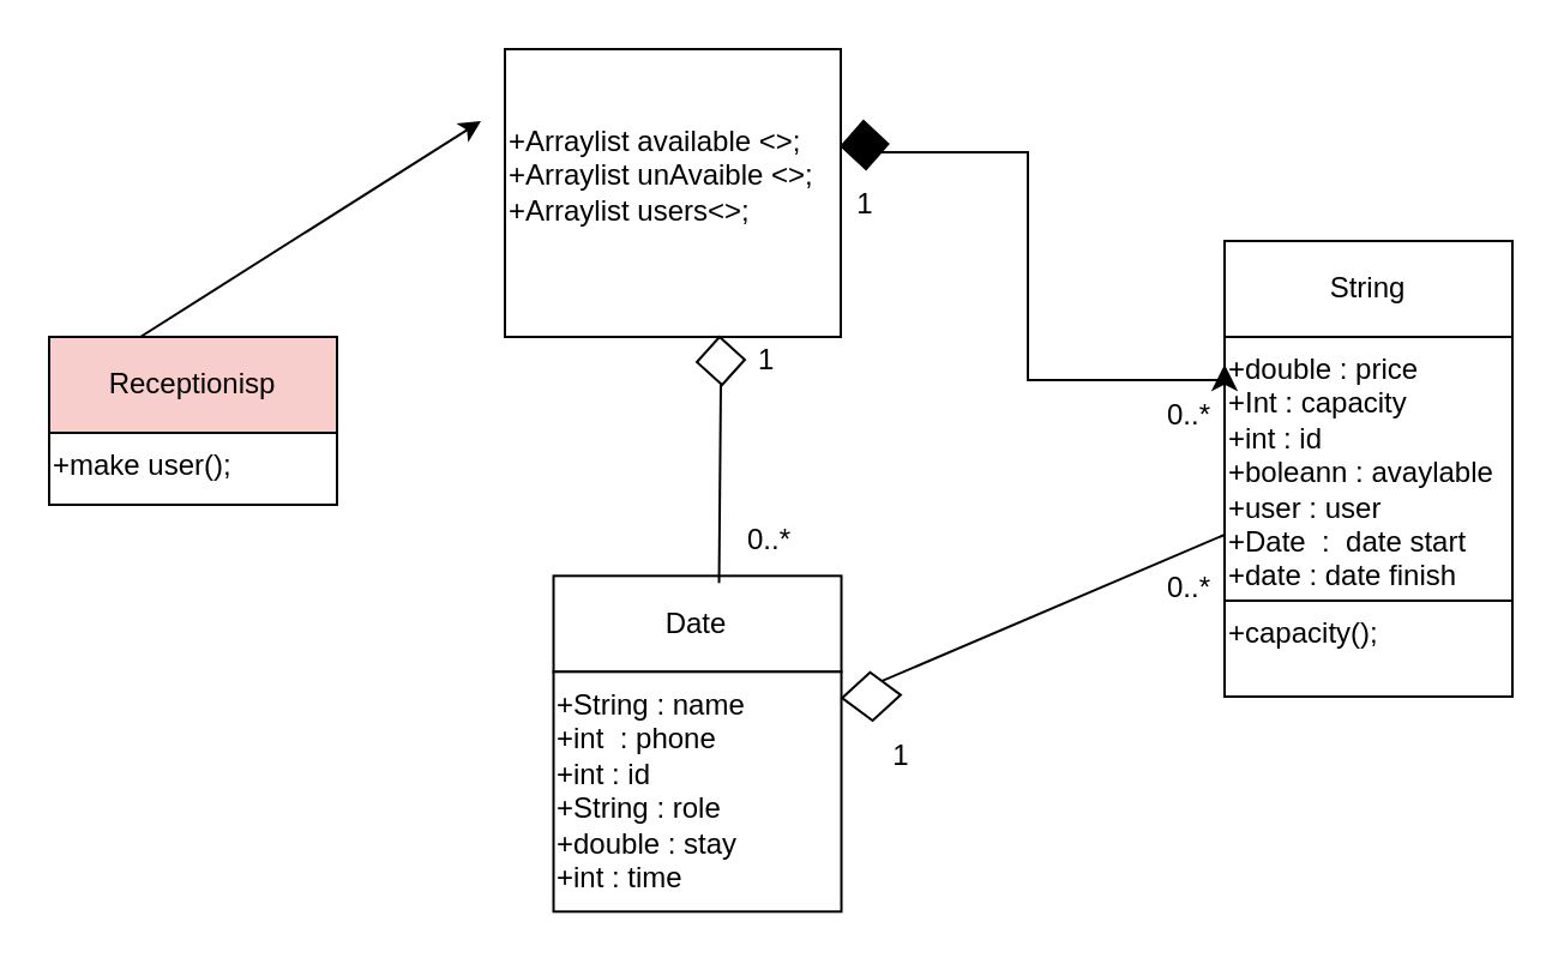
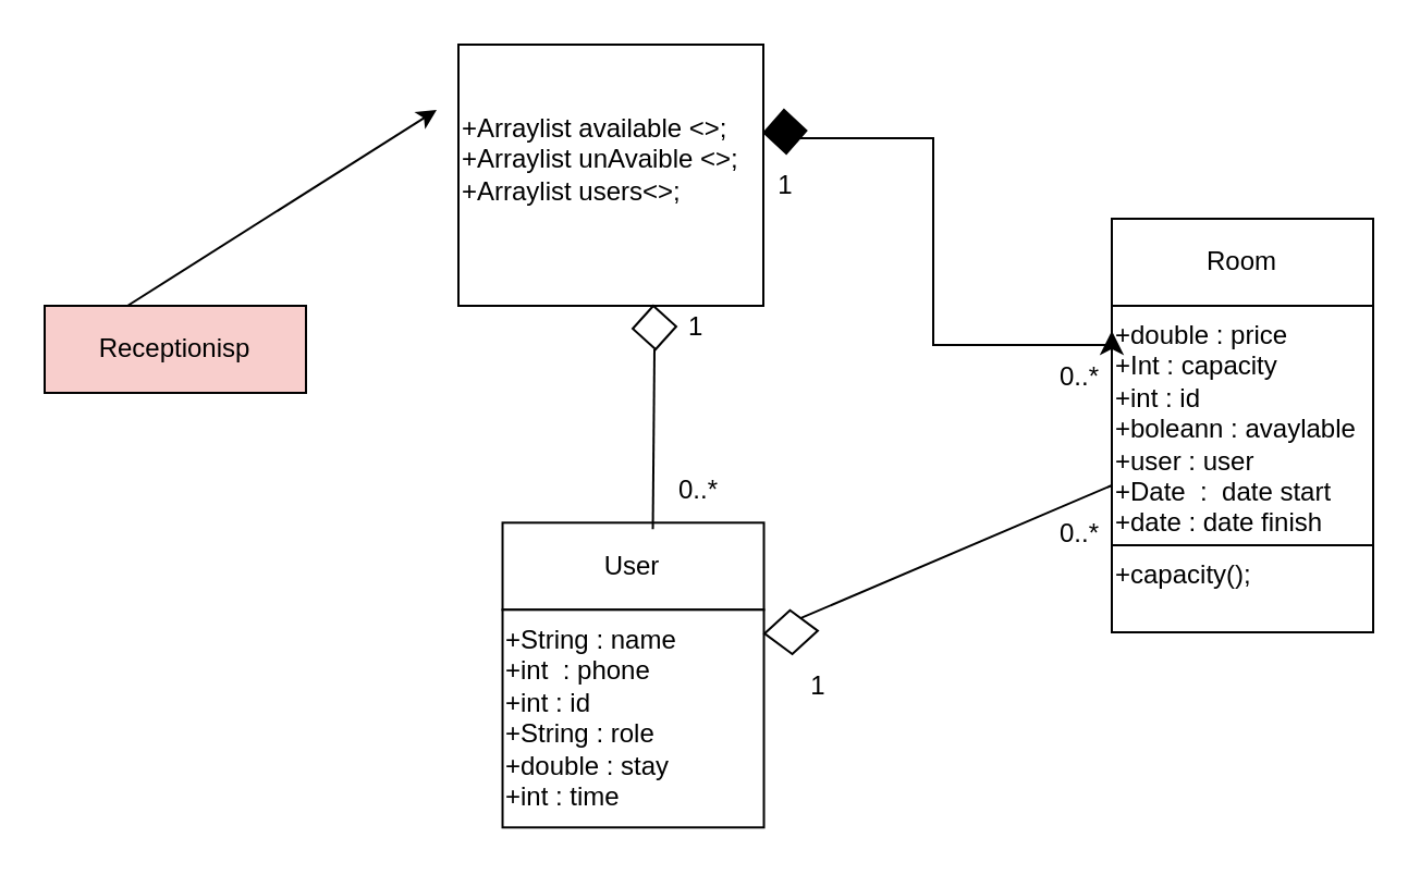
  <mxCell id="0" />
  <mxCell id="1" parent="0" />
  <mxCell id="2" value="+Arraylist available &amp;lt;&amp;gt;;&lt;br&gt;+Arraylist unAvaible &amp;lt;&amp;gt;;&lt;br&gt;+Arraylist users&amp;lt;&amp;gt;;&lt;div&gt;&lt;br&gt;&lt;/div&gt;" style="rounded=0;whiteSpace=wrap;html=1;align=left;" vertex="1" parent="1"><mxGeometry x="210" y="20" width="140" height="120" as="geometry" /></mxCell>
- <mxCell id="3" value="String" style="rounded=0;whiteSpace=wrap;html=1;" vertex="1" parent="1"><mxGeometry x="510" y="100" width="120" height="40" as="geometry" /></mxCell>
+ <mxCell id="3" value="Room" style="rounded=0;whiteSpace=wrap;html=1;" vertex="1" parent="1"><mxGeometry x="510" y="100" width="120" height="40" as="geometry" /></mxCell>
  <mxCell id="4" value="" style="edgeStyle=orthogonalEdgeStyle;rounded=0;orthogonalLoop=1;jettySize=auto;html=1;" edge="1" parent="1" source="5" target="10"><mxGeometry relative="1" as="geometry" /></mxCell>
  <mxCell id="5" value="+double : price&lt;br&gt;+Int : capacity&lt;br&gt;+int : id&lt;br&gt;+boleann : avaylable&lt;br&gt;+user : user&lt;br&gt;+Date&amp;nbsp; :&amp;nbsp; date start&amp;nbsp;&lt;br&gt;+date : date finish" style="rounded=0;whiteSpace=wrap;html=1;align=left;verticalAlign=top;" vertex="1" parent="1"><mxGeometry x="510" y="140" width="120" height="110" as="geometry" /></mxCell>
- <mxCell id="6" value="Date" style="rounded=0;whiteSpace=wrap;html=1;" vertex="1" parent="1"><mxGeometry x="230.26" y="239.66" width="120" height="40" as="geometry" /></mxCell>
+ <mxCell id="6" value="User" style="rounded=0;whiteSpace=wrap;html=1;" vertex="1" parent="1"><mxGeometry x="230.26" y="239.66" width="120" height="40" as="geometry" /></mxCell>
  <mxCell id="7" value="+String : name&lt;br&gt;+int&amp;nbsp; : phone&lt;br&gt;+int : id&lt;br&gt;+String : role&lt;br&gt;+double : stay&lt;br&gt;+int : time" style="rounded=0;whiteSpace=wrap;html=1;align=left;verticalAlign=top;" vertex="1" parent="1"><mxGeometry x="230.26" y="279.66" width="120" height="100" as="geometry" /></mxCell>
  <mxCell id="8" value="Receptionisp" style="rounded=0;whiteSpace=wrap;html=1;fillColor=#f8cecc;" vertex="1" parent="1"><mxGeometry x="20" y="140" width="120" height="40" as="geometry" /></mxCell>
- <mxCell id="9" value="+make user();" style="rounded=0;whiteSpace=wrap;html=1;align=left;verticalAlign=top;" vertex="1" parent="1"><mxGeometry x="20" y="180" width="120" height="30" as="geometry" /></mxCell>
  <mxCell id="10" value="+capacity();" style="whiteSpace=wrap;html=1;align=left;verticalAlign=top;rounded=0;" vertex="1" parent="1"><mxGeometry x="510" y="250" width="120" height="40" as="geometry" /></mxCell>
  <mxCell id="11" value="1" style="text;html=1;align=center;verticalAlign=middle;resizable=0;points=[];autosize=1;strokeColor=none;fillColor=none;" vertex="1" parent="1"><mxGeometry x="345" y="70" width="30" height="30" as="geometry" /></mxCell>
  <mxCell id="12" value="" style="endArrow=none;html=1;rounded=0;entryX=1;entryY=0.5;entryDx=0;entryDy=0;exitX=0;exitY=0.75;exitDx=0;exitDy=0;" edge="1" parent="1" source="5" target="13"><mxGeometry width="50" height="50" relative="1" as="geometry"><mxPoint x="350" y="300" as="sourcePoint" /><mxPoint x="480" y="240" as="targetPoint" /></mxGeometry></mxCell>
  <mxCell id="13" value="" style="rhombus;whiteSpace=wrap;html=1;rotation=-183;" vertex="1" parent="1"><mxGeometry x="350.52" y="279.89" width="24.48" height="20.11" as="geometry" /></mxCell>
  <mxCell id="14" value="1" style="text;html=1;align=center;verticalAlign=middle;resizable=0;points=[];autosize=1;strokeColor=none;fillColor=none;" vertex="1" parent="1"><mxGeometry x="360" y="300" width="30" height="30" as="geometry" /></mxCell>
  <mxCell id="15" value="" style="rhombus;whiteSpace=wrap;html=1;rotation=-183;fillColor=#000000;" vertex="1" parent="1"><mxGeometry x="350.26" y="50" width="19.49" height="20" as="geometry" /></mxCell>
  <mxCell id="16" value="" style="edgeStyle=segmentEdgeStyle;endArrow=classic;html=1;curved=0;rounded=0;endSize=8;startSize=8;sourcePerimeterSpacing=0;targetPerimeterSpacing=0;entryX=-0.025;entryY=0.127;entryDx=0;entryDy=0;entryPerimeter=0;exitX=0;exitY=0;exitDx=0;exitDy=0;" edge="1" parent="1" source="15"><mxGeometry width="100" relative="1" as="geometry"><mxPoint x="378" y="62.5" as="sourcePoint" /><mxPoint x="510" y="151.47" as="targetPoint" /><Array as="points"><mxPoint x="365" y="63" /><mxPoint x="428" y="63" /><mxPoint x="428" y="158" /><mxPoint x="510" y="158" /></Array></mxGeometry></mxCell>
  <mxCell id="17" value="" style="endArrow=none;html=1;rounded=0;exitX=0.575;exitY=0.075;exitDx=0;exitDy=0;exitPerimeter=0;" edge="1" parent="1" source="6"><mxGeometry width="50" height="50" relative="1" as="geometry"><mxPoint x="300" y="190" as="sourcePoint" /><mxPoint x="300" y="160" as="targetPoint" /></mxGeometry></mxCell>
  <mxCell id="18" value="" style="rhombus;whiteSpace=wrap;html=1;rotation=-183;" vertex="1" parent="1"><mxGeometry x="290" y="140" width="20" height="20" as="geometry" /></mxCell>
  <mxCell id="19" value="0..*" style="text;html=1;align=center;verticalAlign=middle;resizable=0;points=[];autosize=1;strokeColor=none;fillColor=none;" vertex="1" parent="1"><mxGeometry x="300" y="209.66" width="40" height="30" as="geometry" /></mxCell>
  <mxCell id="20" value="1" style="text;strokeColor=none;fillColor=none;align=left;verticalAlign=middle;spacingLeft=4;spacingRight=4;overflow=hidden;points=[[0,0.5],[1,0.5]];portConstraint=eastwest;rotatable=0;whiteSpace=wrap;html=1;" vertex="1" parent="1"><mxGeometry x="310" y="135" width="80" height="30" as="geometry" /></mxCell>
  <mxCell id="21" value="0..*" style="text;html=1;align=center;verticalAlign=middle;resizable=0;points=[];autosize=1;strokeColor=none;fillColor=none;" vertex="1" parent="1"><mxGeometry x="475" y="158" width="40" height="30" as="geometry" /></mxCell>
  <mxCell id="22" value="0..*" style="text;html=1;align=center;verticalAlign=middle;resizable=0;points=[];autosize=1;strokeColor=none;fillColor=none;" vertex="1" parent="1"><mxGeometry x="475" y="229.55" width="40" height="30" as="geometry" /></mxCell>
  <mxCell id="23" value="" style="edgeStyle=none;orthogonalLoop=1;jettySize=auto;html=1;rounded=0;exitX=0.317;exitY=0;exitDx=0;exitDy=0;exitPerimeter=0;" edge="1" parent="1" source="8"><mxGeometry width="100" relative="1" as="geometry"><mxPoint x="0" y="50" as="sourcePoint" /><mxPoint x="200" y="50" as="targetPoint" /><Array as="points" /></mxGeometry></mxCell>
